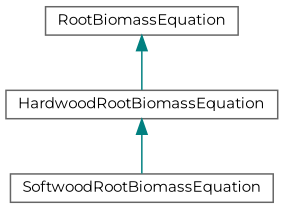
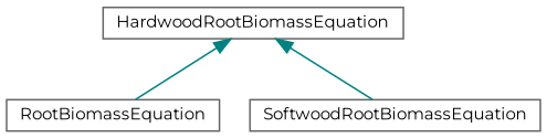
  digraph {
    fontname=Montserrat
    node [color=gray40 fillcolor=white fontname=Montserrat fontsize=10 shape=record style=filled]
    edge [color=teal dir=back fontname=Montserrat fontsize=10 labelfontname=Helvetica labelfontsize=10 style=solid]
    n1 [fontcolor=black height=0.2 label=RootBiomassEquation width=0.4]
    n2 [height=0.2 label=HardwoodRootBiomassEquation width=0.4]
    n3 [height=0.2 label=SoftwoodRootBiomassEquation width=0.4]
-   n1 -> n2
+   n2 -> n1
    n2 -> n3
  }
